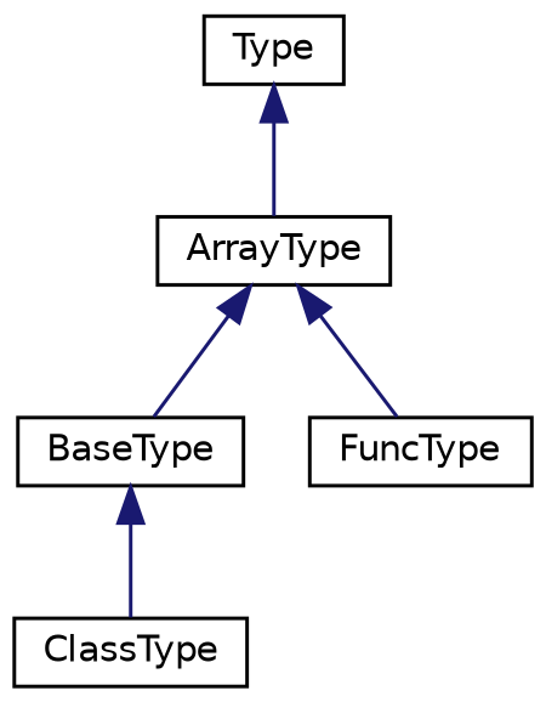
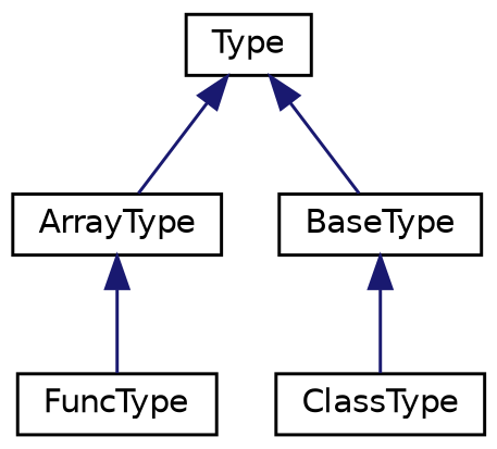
  digraph {
    rankdir=TB
    node [color=black fillcolor=white fontname=Helvetica fontsize=10 shape=record style=filled]
    edge [color=midnightblue dir=back fontname=Helvetica fontsize=10 labelfontname=Helvetica labelfontsize=10 style=solid]
    n1 [height=0.2 label=Type width=0.4]
    n2 [height=0.2 label=ArrayType width=0.4]
    n3 [height=0.2 label=BaseType width=0.4]
    n4 [height=0.2 label=FuncType width=0.4]
    n5 [height=0.2 label=ClassType width=0.4]
    n1 -> n2
-   n2 -> n3
+   n1 -> n3
    n2 -> n4
    n3 -> n5
  }
